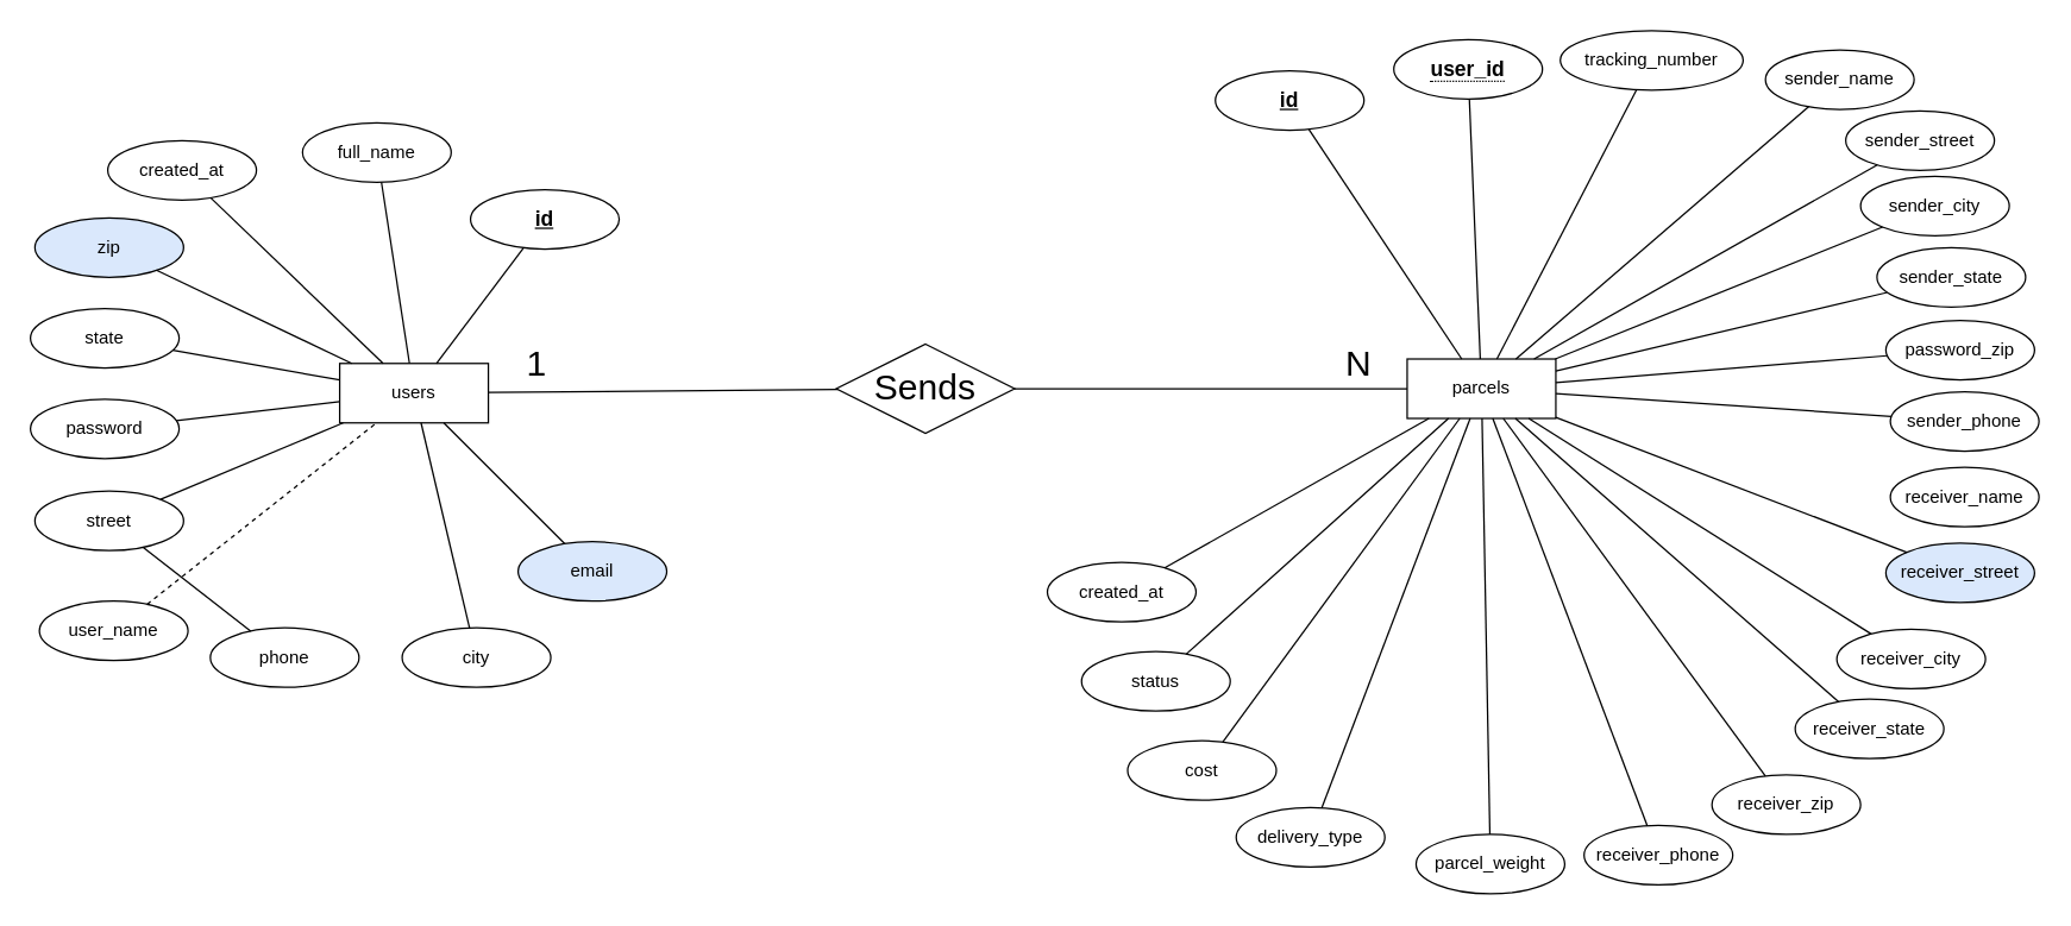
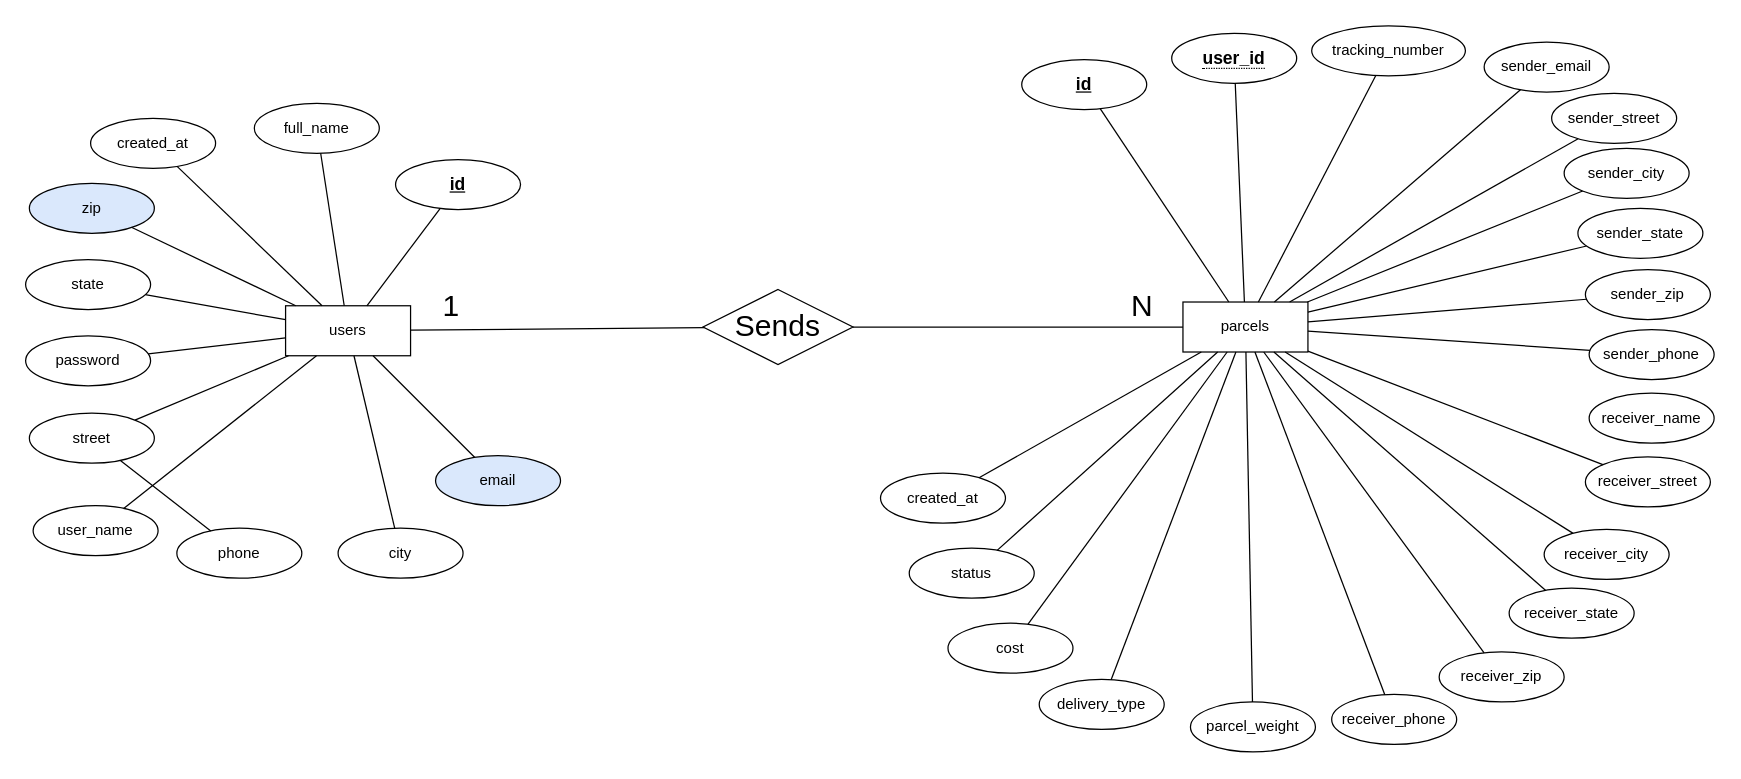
  <mxCell id="0" />
  <mxCell id="1" parent="0" />
  <mxCell id="2" value="&lt;font style=&quot;font-size: 14px;&quot;&gt;&lt;b&gt;id&lt;/b&gt;&lt;/font&gt;" style="ellipse;whiteSpace=wrap;html=1;align=center;fontStyle=4;" vertex="1" parent="1"><mxGeometry x="316" y="127" width="100" height="40" as="geometry" /></mxCell>
  <mxCell id="3" value="full_name" style="ellipse;whiteSpace=wrap;html=1;align=center;" vertex="1" parent="1"><mxGeometry x="203" y="82" width="100" height="40" as="geometry" /></mxCell>
  <mxCell id="4" value="user_name" style="ellipse;whiteSpace=wrap;html=1;align=center;" vertex="1" parent="1"><mxGeometry x="26" y="404" width="100" height="40" as="geometry" /></mxCell>
  <mxCell id="5" value="email" style="ellipse;whiteSpace=wrap;html=1;align=center;fillColor=#dae8fc;" vertex="1" parent="1"><mxGeometry x="348" y="364" width="100" height="40" as="geometry" /></mxCell>
  <mxCell id="6" value="password" style="ellipse;whiteSpace=wrap;html=1;align=center;" vertex="1" parent="1"><mxGeometry x="20" y="268" width="100" height="40" as="geometry" /></mxCell>
  <mxCell id="7" value="phone" style="ellipse;whiteSpace=wrap;html=1;align=center;" vertex="1" parent="1"><mxGeometry x="141" y="422" width="100" height="40" as="geometry" /></mxCell>
  <mxCell id="8" value="street" style="ellipse;whiteSpace=wrap;html=1;align=center;" vertex="1" parent="1"><mxGeometry x="23" y="330" width="100" height="40" as="geometry" /></mxCell>
  <mxCell id="9" value="city" style="ellipse;whiteSpace=wrap;html=1;align=center;" vertex="1" parent="1"><mxGeometry x="270" y="422" width="100" height="40" as="geometry" /></mxCell>
  <mxCell id="10" value="state" style="ellipse;whiteSpace=wrap;html=1;align=center;" vertex="1" parent="1"><mxGeometry x="20" y="207" width="100" height="40" as="geometry" /></mxCell>
  <mxCell id="11" value="zip" style="ellipse;whiteSpace=wrap;html=1;align=center;fillColor=#dae8fc;" vertex="1" parent="1"><mxGeometry x="23" y="146" width="100" height="40" as="geometry" /></mxCell>
  <mxCell id="12" value="created_at" style="ellipse;whiteSpace=wrap;html=1;align=center;" vertex="1" parent="1"><mxGeometry x="72" y="94" width="100" height="40" as="geometry" /></mxCell>
  <mxCell id="13" value="users" style="whiteSpace=wrap;html=1;align=center;" vertex="1" parent="1"><mxGeometry x="228" y="244" width="100" height="40" as="geometry" /></mxCell>
  <mxCell id="14" value="" style="endArrow=none;html=1;rounded=0;" edge="1" parent="1" source="6" target="13"><mxGeometry relative="1" as="geometry"><mxPoint x="47" y="292" as="sourcePoint" /><mxPoint x="207" y="292" as="targetPoint" /></mxGeometry></mxCell>
  <mxCell id="15" value="" style="endArrow=none;html=1;rounded=0;" edge="1" parent="1" source="8" target="13"><mxGeometry relative="1" as="geometry"><mxPoint x="47" y="292" as="sourcePoint" /><mxPoint x="207" y="292" as="targetPoint" /></mxGeometry></mxCell>
  <mxCell id="16" value="" style="endArrow=none;html=1;rounded=0;" edge="1" parent="1" source="10" target="13"><mxGeometry relative="1" as="geometry"><mxPoint x="47" y="292" as="sourcePoint" /><mxPoint x="207" y="292" as="targetPoint" /></mxGeometry></mxCell>
  <mxCell id="17" value="" style="endArrow=none;html=1;rounded=0;" edge="1" parent="1" source="11" target="13"><mxGeometry relative="1" as="geometry"><mxPoint x="57" y="302" as="sourcePoint" /><mxPoint x="217" y="302" as="targetPoint" /></mxGeometry></mxCell>
  <mxCell id="18" value="" style="endArrow=none;html=1;rounded=0;" edge="1" parent="1" source="12" target="13"><mxGeometry relative="1" as="geometry"><mxPoint x="67" y="312" as="sourcePoint" /><mxPoint x="227" y="312" as="targetPoint" /></mxGeometry></mxCell>
- <mxCell id="19" value="" style="endArrow=none;html=1;rounded=0;dashed=1;" edge="1" parent="1" source="4" target="13"><mxGeometry relative="1" as="geometry"><mxPoint x="77" y="322" as="sourcePoint" /><mxPoint x="237" y="322" as="targetPoint" /></mxGeometry></mxCell>
+ <mxCell id="19" value="" style="endArrow=none;html=1;rounded=0;" edge="1" parent="1" source="4" target="13"><mxGeometry relative="1" as="geometry"><mxPoint x="77" y="322" as="sourcePoint" /><mxPoint x="237" y="322" as="targetPoint" /></mxGeometry></mxCell>
  <mxCell id="20" value="" style="endArrow=none;html=1;rounded=0;" edge="1" parent="1" source="7" target="8"><mxGeometry relative="1" as="geometry"><mxPoint x="87" y="332" as="sourcePoint" /><mxPoint x="247" y="332" as="targetPoint" /></mxGeometry></mxCell>
  <mxCell id="21" value="" style="endArrow=none;html=1;rounded=0;" edge="1" parent="1" source="9" target="13"><mxGeometry relative="1" as="geometry"><mxPoint x="97" y="342" as="sourcePoint" /><mxPoint x="257" y="342" as="targetPoint" /></mxGeometry></mxCell>
  <mxCell id="22" value="" style="endArrow=none;html=1;rounded=0;" edge="1" parent="1" source="13" target="3"><mxGeometry relative="1" as="geometry"><mxPoint x="107" y="352" as="sourcePoint" /><mxPoint x="267" y="352" as="targetPoint" /></mxGeometry></mxCell>
  <mxCell id="23" value="" style="endArrow=none;html=1;rounded=0;" edge="1" parent="1" source="2" target="13"><mxGeometry relative="1" as="geometry"><mxPoint x="117" y="362" as="sourcePoint" /><mxPoint x="277" y="362" as="targetPoint" /></mxGeometry></mxCell>
  <mxCell id="24" value="" style="endArrow=none;html=1;rounded=0;" edge="1" parent="1" source="13" target="5"><mxGeometry relative="1" as="geometry"><mxPoint x="127" y="372" as="sourcePoint" /><mxPoint x="287" y="372" as="targetPoint" /></mxGeometry></mxCell>
  <mxCell id="25" value="parcels" style="whiteSpace=wrap;html=1;align=center;" vertex="1" parent="1"><mxGeometry x="946" y="241" width="100" height="40" as="geometry" /></mxCell>
  <mxCell id="26" value="&lt;span style=&quot;border-bottom: 1px dotted&quot;&gt;&lt;font style=&quot;font-size: 14px;&quot;&gt;&lt;b&gt;user_id&lt;/b&gt;&lt;/font&gt;&lt;/span&gt;" style="ellipse;whiteSpace=wrap;html=1;align=center;" vertex="1" parent="1"><mxGeometry x="937" y="26" width="100" height="40" as="geometry" /></mxCell>
  <mxCell id="27" value="&lt;font style=&quot;font-size: 14px;&quot;&gt;&lt;b&gt;id&lt;/b&gt;&lt;/font&gt;" style="ellipse;whiteSpace=wrap;html=1;align=center;fontStyle=4;" vertex="1" parent="1"><mxGeometry x="817" y="47" width="100" height="40" as="geometry" /></mxCell>
  <mxCell id="28" value="tracking_number" style="ellipse;whiteSpace=wrap;html=1;align=center;" vertex="1" parent="1"><mxGeometry x="1049" y="20" width="123" height="40" as="geometry" /></mxCell>
- <mxCell id="29" value="sender_name" style="ellipse;whiteSpace=wrap;html=1;align=center;" vertex="1" parent="1"><mxGeometry x="1187" y="33" width="100" height="40" as="geometry" /></mxCell>
+ <mxCell id="29" value="sender_email" style="ellipse;whiteSpace=wrap;html=1;align=center;" vertex="1" parent="1"><mxGeometry x="1187" y="33" width="100" height="40" as="geometry" /></mxCell>
  <mxCell id="30" value="sender_street" style="ellipse;whiteSpace=wrap;html=1;align=center;" vertex="1" parent="1"><mxGeometry x="1241" y="74" width="100" height="40" as="geometry" /></mxCell>
  <mxCell id="31" value="sender_city" style="ellipse;whiteSpace=wrap;html=1;align=center;" vertex="1" parent="1"><mxGeometry x="1251" y="118" width="100" height="40" as="geometry" /></mxCell>
  <mxCell id="32" value="sender_state" style="ellipse;whiteSpace=wrap;html=1;align=center;" vertex="1" parent="1"><mxGeometry x="1262" y="166" width="100" height="40" as="geometry" /></mxCell>
- <mxCell id="33" value="password_zip" style="ellipse;whiteSpace=wrap;html=1;align=center;" vertex="1" parent="1"><mxGeometry x="1268" y="215" width="100" height="40" as="geometry" /></mxCell>
+ <mxCell id="33" value="sender_zip" style="ellipse;whiteSpace=wrap;html=1;align=center;" vertex="1" parent="1"><mxGeometry x="1268" y="215" width="100" height="40" as="geometry" /></mxCell>
  <mxCell id="34" value="sender_phone" style="ellipse;whiteSpace=wrap;html=1;align=center;" vertex="1" parent="1"><mxGeometry x="1271" y="263" width="100" height="40" as="geometry" /></mxCell>
  <mxCell id="35" value="receiver_name" style="ellipse;whiteSpace=wrap;html=1;align=center;" vertex="1" parent="1"><mxGeometry x="1271" y="314" width="100" height="40" as="geometry" /></mxCell>
- <mxCell id="36" value="receiver_street" style="ellipse;whiteSpace=wrap;html=1;align=center;fillColor=#dae8fc;" vertex="1" parent="1"><mxGeometry x="1268" y="365" width="100" height="40" as="geometry" /></mxCell>
+ <mxCell id="36" value="receiver_street" style="ellipse;whiteSpace=wrap;html=1;align=center;" vertex="1" parent="1"><mxGeometry x="1268" y="365" width="100" height="40" as="geometry" /></mxCell>
  <mxCell id="37" value="receiver_city" style="ellipse;whiteSpace=wrap;html=1;align=center;" vertex="1" parent="1"><mxGeometry x="1235" y="423" width="100" height="40" as="geometry" /></mxCell>
  <mxCell id="38" value="receiver_state" style="ellipse;whiteSpace=wrap;html=1;align=center;" vertex="1" parent="1"><mxGeometry x="1207" y="470" width="100" height="40" as="geometry" /></mxCell>
  <mxCell id="39" value="receiver_zip" style="ellipse;whiteSpace=wrap;html=1;align=center;" vertex="1" parent="1"><mxGeometry x="1151" y="521" width="100" height="40" as="geometry" /></mxCell>
  <mxCell id="40" value="receiver_phone" style="ellipse;whiteSpace=wrap;html=1;align=center;" vertex="1" parent="1"><mxGeometry x="1065" y="555" width="100" height="40" as="geometry" /></mxCell>
  <mxCell id="41" value="parcel_weight" style="ellipse;whiteSpace=wrap;html=1;align=center;" vertex="1" parent="1"><mxGeometry x="952" y="561" width="100" height="40" as="geometry" /></mxCell>
  <mxCell id="42" value="delivery_type" style="ellipse;whiteSpace=wrap;html=1;align=center;" vertex="1" parent="1"><mxGeometry x="831" y="543" width="100" height="40" as="geometry" /></mxCell>
  <mxCell id="43" value="status" style="ellipse;whiteSpace=wrap;html=1;align=center;" vertex="1" parent="1"><mxGeometry x="727" y="438" width="100" height="40" as="geometry" /></mxCell>
  <mxCell id="44" value="created_at" style="ellipse;whiteSpace=wrap;html=1;align=center;" vertex="1" parent="1"><mxGeometry x="704" y="378" width="100" height="40" as="geometry" /></mxCell>
  <mxCell id="45" value="cost" style="ellipse;whiteSpace=wrap;html=1;align=center;" vertex="1" parent="1"><mxGeometry x="758" y="498" width="100" height="40" as="geometry" /></mxCell>
  <mxCell id="46" value="" style="endArrow=none;html=1;rounded=0;" edge="1" parent="1" source="25" target="26"><mxGeometry relative="1" as="geometry"><mxPoint x="1180" y="416" as="sourcePoint" /><mxPoint x="1340" y="416" as="targetPoint" /></mxGeometry></mxCell>
  <mxCell id="47" value="" style="endArrow=none;html=1;rounded=0;" edge="1" parent="1" source="25" target="44"><mxGeometry relative="1" as="geometry"><mxPoint x="962" y="422" as="sourcePoint" /><mxPoint x="1122" y="422" as="targetPoint" /></mxGeometry></mxCell>
  <mxCell id="48" value="" style="endArrow=none;html=1;rounded=0;" edge="1" parent="1" source="25" target="43"><mxGeometry relative="1" as="geometry"><mxPoint x="988" y="321" as="sourcePoint" /><mxPoint x="800" y="394" as="targetPoint" /></mxGeometry></mxCell>
  <mxCell id="49" value="" style="endArrow=none;html=1;rounded=0;" edge="1" parent="1" source="25" target="45"><mxGeometry relative="1" as="geometry"><mxPoint x="998" y="331" as="sourcePoint" /><mxPoint x="810" y="404" as="targetPoint" /></mxGeometry></mxCell>
  <mxCell id="50" value="" style="endArrow=none;html=1;rounded=0;" edge="1" parent="1" source="25" target="42"><mxGeometry relative="1" as="geometry"><mxPoint x="1008" y="341" as="sourcePoint" /><mxPoint x="820" y="414" as="targetPoint" /></mxGeometry></mxCell>
  <mxCell id="51" value="" style="endArrow=none;html=1;rounded=0;" edge="1" parent="1" source="25" target="41"><mxGeometry relative="1" as="geometry"><mxPoint x="1018" y="351" as="sourcePoint" /><mxPoint x="830" y="424" as="targetPoint" /></mxGeometry></mxCell>
  <mxCell id="52" value="" style="endArrow=none;html=1;rounded=0;" edge="1" parent="1" source="25" target="40"><mxGeometry relative="1" as="geometry"><mxPoint x="1028" y="361" as="sourcePoint" /><mxPoint x="840" y="434" as="targetPoint" /></mxGeometry></mxCell>
  <mxCell id="53" value="" style="endArrow=none;html=1;rounded=0;" edge="1" parent="1" source="25" target="39"><mxGeometry relative="1" as="geometry"><mxPoint x="1038" y="371" as="sourcePoint" /><mxPoint x="850" y="444" as="targetPoint" /></mxGeometry></mxCell>
  <mxCell id="54" value="" style="endArrow=none;html=1;rounded=0;" edge="1" parent="1" source="25" target="38"><mxGeometry relative="1" as="geometry"><mxPoint x="1048" y="381" as="sourcePoint" /><mxPoint x="860" y="454" as="targetPoint" /></mxGeometry></mxCell>
  <mxCell id="55" value="" style="endArrow=none;html=1;rounded=0;" edge="1" parent="1" source="25" target="37"><mxGeometry relative="1" as="geometry"><mxPoint x="1058" y="391" as="sourcePoint" /><mxPoint x="870" y="464" as="targetPoint" /></mxGeometry></mxCell>
  <mxCell id="56" value="" style="endArrow=none;html=1;rounded=0;" edge="1" parent="1" source="25" target="36"><mxGeometry relative="1" as="geometry"><mxPoint x="1068" y="401" as="sourcePoint" /><mxPoint x="880" y="474" as="targetPoint" /></mxGeometry></mxCell>
  <mxCell id="57" value="" style="endArrow=none;html=1;rounded=0;" edge="1" parent="1" source="25" target="34"><mxGeometry relative="1" as="geometry"><mxPoint x="1078" y="411" as="sourcePoint" /><mxPoint x="890" y="484" as="targetPoint" /></mxGeometry></mxCell>
  <mxCell id="58" value="" style="endArrow=none;html=1;rounded=0;" edge="1" parent="1" source="33" target="25"><mxGeometry relative="1" as="geometry"><mxPoint x="1088" y="421" as="sourcePoint" /><mxPoint x="900" y="494" as="targetPoint" /></mxGeometry></mxCell>
  <mxCell id="59" value="" style="endArrow=none;html=1;rounded=0;" edge="1" parent="1" source="32" target="25"><mxGeometry relative="1" as="geometry"><mxPoint x="1098" y="431" as="sourcePoint" /><mxPoint x="910" y="504" as="targetPoint" /></mxGeometry></mxCell>
  <mxCell id="60" value="" style="endArrow=none;html=1;rounded=0;" edge="1" parent="1" source="31" target="25"><mxGeometry relative="1" as="geometry"><mxPoint x="1108" y="441" as="sourcePoint" /><mxPoint x="920" y="514" as="targetPoint" /></mxGeometry></mxCell>
  <mxCell id="61" value="" style="endArrow=none;html=1;rounded=0;" edge="1" parent="1" source="30" target="25"><mxGeometry relative="1" as="geometry"><mxPoint x="1118" y="451" as="sourcePoint" /><mxPoint x="930" y="524" as="targetPoint" /></mxGeometry></mxCell>
  <mxCell id="62" value="" style="endArrow=none;html=1;rounded=0;" edge="1" parent="1" source="29" target="25"><mxGeometry relative="1" as="geometry"><mxPoint x="1128" y="461" as="sourcePoint" /><mxPoint x="940" y="534" as="targetPoint" /></mxGeometry></mxCell>
  <mxCell id="63" value="" style="endArrow=none;html=1;rounded=0;" edge="1" parent="1" source="28" target="25"><mxGeometry relative="1" as="geometry"><mxPoint x="1138" y="471" as="sourcePoint" /><mxPoint x="950" y="544" as="targetPoint" /></mxGeometry></mxCell>
  <mxCell id="64" value="" style="endArrow=none;html=1;rounded=0;" edge="1" parent="1" source="27" target="25"><mxGeometry relative="1" as="geometry"><mxPoint x="1148" y="481" as="sourcePoint" /><mxPoint x="960" y="554" as="targetPoint" /></mxGeometry></mxCell>
  <mxCell id="65" value="&lt;font style=&quot;font-size: 24px;&quot;&gt;Sends&lt;/font&gt;" style="shape=rhombus;perimeter=rhombusPerimeter;whiteSpace=wrap;html=1;align=center;" vertex="1" parent="1"><mxGeometry x="562" y="231" width="120" height="60" as="geometry" /></mxCell>
  <mxCell id="66" value="" style="endArrow=none;html=1;rounded=0;" edge="1" parent="1" source="65" target="25"><mxGeometry relative="1" as="geometry"><mxPoint x="734" y="341" as="sourcePoint" /><mxPoint x="894" y="341" as="targetPoint" /></mxGeometry></mxCell>
  <mxCell id="67" value="" style="endArrow=none;html=1;rounded=0;" edge="1" parent="1" source="13" target="65"><mxGeometry relative="1" as="geometry"><mxPoint x="711" y="296" as="sourcePoint" /><mxPoint x="871" y="296" as="targetPoint" /></mxGeometry></mxCell>
  <mxCell id="68" value="&lt;font style=&quot;font-size: 24px;&quot;&gt;1&lt;/font&gt;" style="text;strokeColor=none;fillColor=none;spacingLeft=4;spacingRight=4;overflow=hidden;rotatable=0;points=[[0,0.5],[1,0.5]];portConstraint=eastwest;fontSize=12;whiteSpace=wrap;html=1;" vertex="1" parent="1"><mxGeometry x="348" y="224" width="55" height="50" as="geometry" /></mxCell>
  <mxCell id="69" value="&lt;font style=&quot;font-size: 24px;&quot;&gt;N&lt;/font&gt;" style="text;strokeColor=none;fillColor=none;spacingLeft=4;spacingRight=4;overflow=hidden;rotatable=0;points=[[0,0.5],[1,0.5]];portConstraint=eastwest;fontSize=12;whiteSpace=wrap;html=1;" vertex="1" parent="1"><mxGeometry x="899" y="224" width="40" height="30" as="geometry" /></mxCell>
